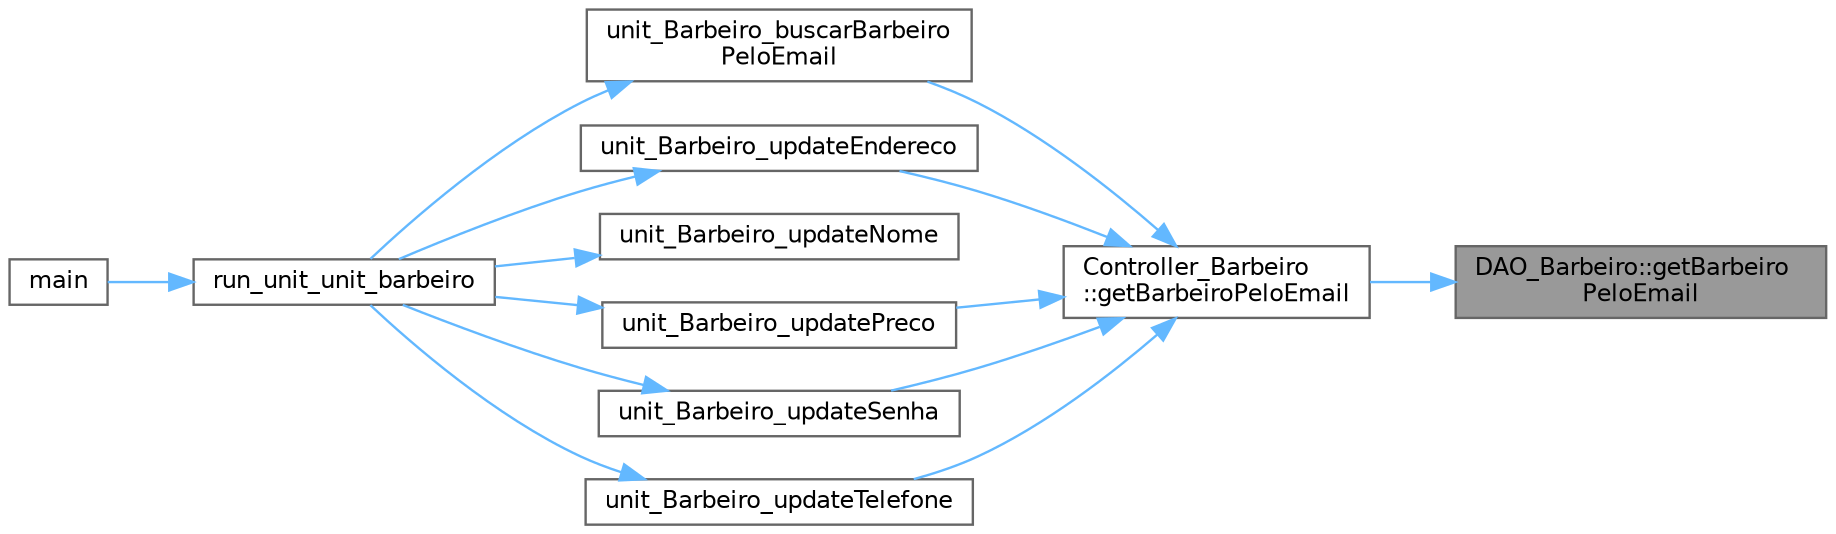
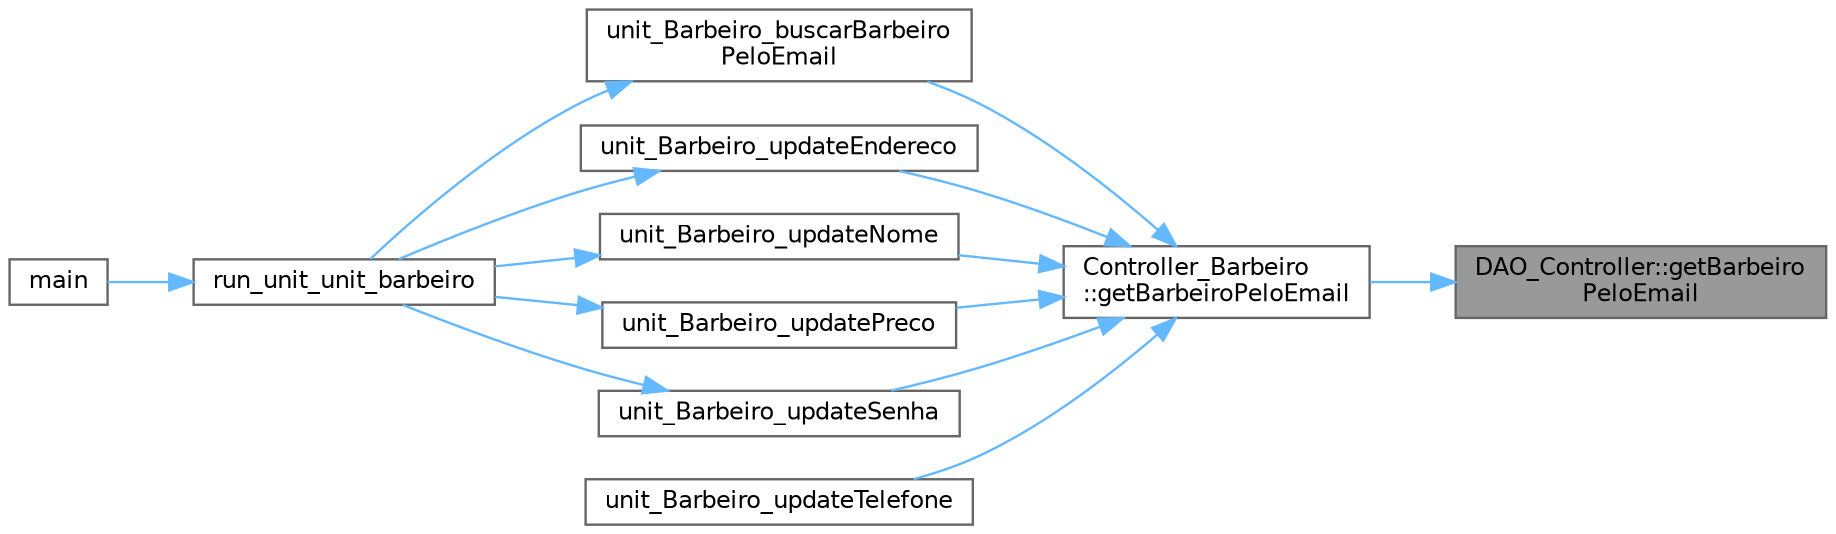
  digraph {
    rankdir=RL
    node [color=grey40 fillcolor=white fontname=Helvetica fontsize=10 shape=box style=filled]
    edge [color=steelblue1 dir=back fontname=Helvetica fontsize=10 labelfontname=Helvetica labelfontsize=10 style=solid]
-   n1 [color=gray40 fillcolor=grey60 fontcolor=black height=0.2 label="DAO_Barbeiro::getBarbeiro\lPeloEmail" width=0.4]
+   n1 [color=gray40 fillcolor=grey60 fontcolor=black height=0.2 label="DAO_Controller::getBarbeiro\lPeloEmail" width=0.4]
    n2 [height=0.2 label="Controller_Barbeiro\l::getBarbeiroPeloEmail" width=0.4]
    n3 [height=0.2 label="unit_Barbeiro_buscarBarbeiro\lPeloEmail" width=0.4]
    n4 [height=0.2 label=unit_Barbeiro_updateEndereco width=0.4]
    n5 [height=0.2 label=unit_Barbeiro_updateNome width=0.4]
    n6 [height=0.2 label=unit_Barbeiro_updatePreco width=0.4]
    n7 [height=0.2 label=unit_Barbeiro_updateSenha width=0.4]
    n8 [height=0.2 label=unit_Barbeiro_updateTelefone width=0.4]
    n9 [height=0.2 label=run_unit_unit_barbeiro width=0.4]
    n10 [height=0.2 label=main width=0.4]
    n1 -> n2
    n2 -> n3
    n2 -> n4
+   n2 -> n5
    n2 -> n6
    n2 -> n7
    n2 -> n8
    n3 -> n9
    n4 -> n9
    n5 -> n9
    n6 -> n9
    n7 -> n9
-   n8 -> n9
    n9 -> n10
  }
